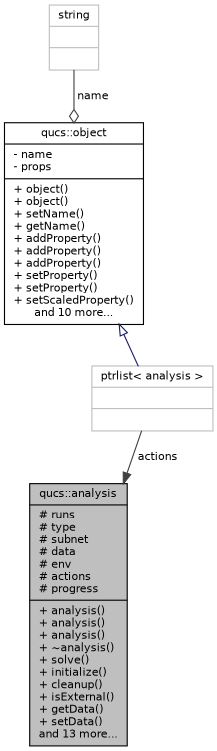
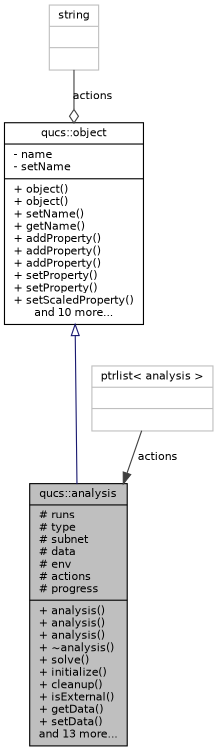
  digraph {
    node [color=black fillcolor=white fontname=Helvetica fontsize=10 shape=record style=filled]
    edge [color=grey25 fontname=Helvetica fontsize=10 labelfontname=Helvetica labelfontsize=10 style=solid]
    n1 [fillcolor=grey75 fontcolor=black height=0.2 label="{qucs::analysis\n|# runs\l# type\l# subnet\l# data\l# env\l# actions\l# progress\l|+ analysis()\l+ analysis()\l+ analysis()\l+ ~analysis()\l+ solve()\l+ initialize()\l+ cleanup()\l+ isExternal()\l+ getData()\l+ setData()\land 13 more...}" width=0.4]
-   n2 [height=0.2 label="{qucs::object\n|- name\l- props\l|+ object()\l+ object()\l+ setName()\l+ getName()\l+ addProperty()\l+ addProperty()\l+ addProperty()\l+ setProperty()\l+ setProperty()\l+ setScaledProperty()\land 10 more...}" width=0.4]
+   n2 [height=0.2 label="{qucs::object\n|- name\l- setName\l|+ object()\l+ object()\l+ setName()\l+ getName()\l+ addProperty()\l+ addProperty()\l+ addProperty()\l+ setProperty()\l+ setProperty()\l+ setScaledProperty()\land 10 more...}" width=0.4]
    n3 [color=grey75 height=0.2 label="{string\n||}" width=0.4]
    n4 [color=grey75 height=0.2 label="{ptrlist\< analysis \>\n||}" width=0.4]
-   n2 -> n4 [arrowtail=onormal color=midnightblue dir=back]
-   n3 -> n2 [arrowhead=odiamond label=" name"]
+   n2 -> n1 [arrowtail=onormal color=midnightblue dir=back]
+   n3 -> n2 [arrowhead=odiamond label=" actions"]
    n4 -> n1 [arrowhead=normal label=" actions"]
  }
